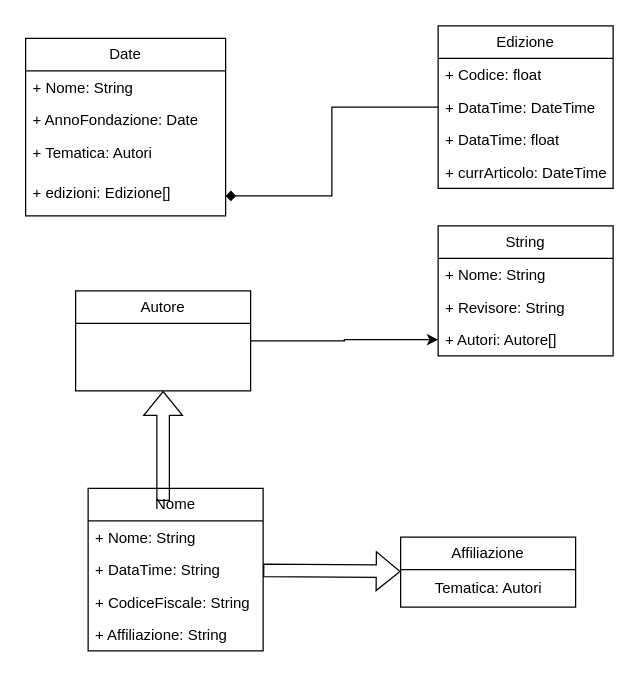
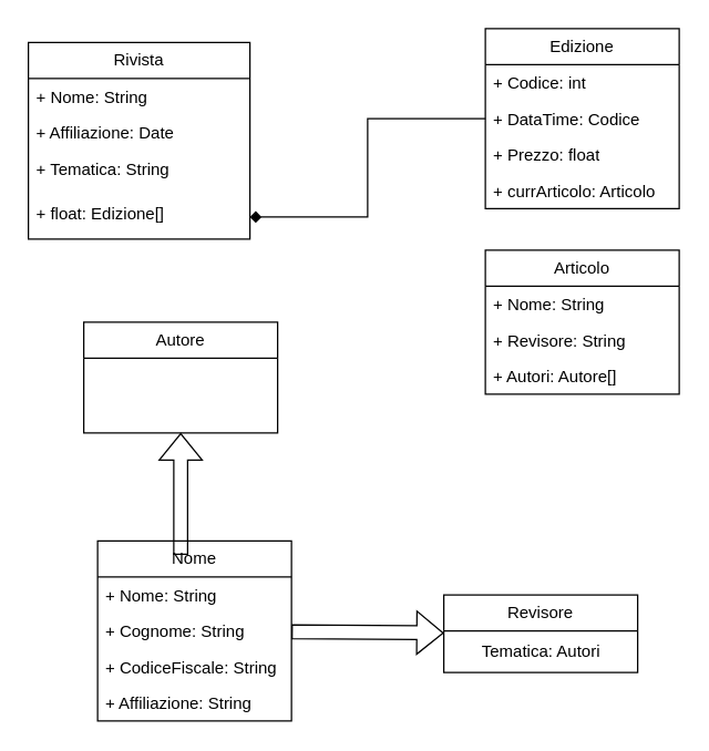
  <mxCell id="0" />
  <mxCell id="1" parent="0" />
  <mxCell id="2" style="edgeStyle=orthogonalEdgeStyle;rounded=0;orthogonalLoop=1;jettySize=auto;html=1;endArrow=diamond;" edge="1" parent="1" source="3" target="20"><mxGeometry relative="1" as="geometry" /></mxCell>
  <mxCell id="3" value="Edizione" style="swimlane;fontStyle=0;childLayout=stackLayout;horizontal=1;startSize=26;fillColor=none;horizontalStack=0;resizeParent=1;resizeParentMax=0;resizeLast=0;collapsible=1;marginBottom=0;whiteSpace=wrap;html=1;" vertex="1" parent="1"><mxGeometry x="350" y="20" width="140" height="130" as="geometry" /></mxCell>
- <mxCell id="4" value="+ Codice: float" style="text;strokeColor=none;fillColor=none;align=left;verticalAlign=top;spacingLeft=4;spacingRight=4;overflow=hidden;rotatable=0;points=[[0,0.5],[1,0.5]];portConstraint=eastwest;whiteSpace=wrap;html=1;" vertex="1" parent="3"><mxGeometry y="26" width="140" height="26" as="geometry" /></mxCell>
- <mxCell id="5" value="+ DataTime: DateTime" style="text;strokeColor=none;fillColor=none;align=left;verticalAlign=top;spacingLeft=4;spacingRight=4;overflow=hidden;rotatable=0;points=[[0,0.5],[1,0.5]];portConstraint=eastwest;whiteSpace=wrap;html=1;" vertex="1" parent="3"><mxGeometry y="52" width="140" height="26" as="geometry" /></mxCell>
- <mxCell id="6" value="+ DataTime: float" style="text;strokeColor=none;fillColor=none;align=left;verticalAlign=top;spacingLeft=4;spacingRight=4;overflow=hidden;rotatable=0;points=[[0,0.5],[1,0.5]];portConstraint=eastwest;whiteSpace=wrap;html=1;" vertex="1" parent="3"><mxGeometry y="78" width="140" height="26" as="geometry" /></mxCell>
- <mxCell id="7" value="+ currArticolo: DateTime" style="text;strokeColor=none;fillColor=none;align=left;verticalAlign=top;spacingLeft=4;spacingRight=4;overflow=hidden;rotatable=0;points=[[0,0.5],[1,0.5]];portConstraint=eastwest;whiteSpace=wrap;html=1;" vertex="1" parent="3"><mxGeometry y="104" width="140" height="26" as="geometry" /></mxCell>
- <mxCell id="8" value="String" style="swimlane;fontStyle=0;childLayout=stackLayout;horizontal=1;startSize=26;fillColor=none;horizontalStack=0;resizeParent=1;resizeParentMax=0;resizeLast=0;collapsible=1;marginBottom=0;whiteSpace=wrap;html=1;" vertex="1" parent="1"><mxGeometry x="350" y="180" width="140" height="104" as="geometry" /></mxCell>
+ <mxCell id="4" value="+ Codice: int" style="text;strokeColor=none;fillColor=none;align=left;verticalAlign=top;spacingLeft=4;spacingRight=4;overflow=hidden;rotatable=0;points=[[0,0.5],[1,0.5]];portConstraint=eastwest;whiteSpace=wrap;html=1;" vertex="1" parent="3"><mxGeometry y="26" width="140" height="26" as="geometry" /></mxCell>
+ <mxCell id="5" value="+ DataTime: Codice" style="text;strokeColor=none;fillColor=none;align=left;verticalAlign=top;spacingLeft=4;spacingRight=4;overflow=hidden;rotatable=0;points=[[0,0.5],[1,0.5]];portConstraint=eastwest;whiteSpace=wrap;html=1;" vertex="1" parent="3"><mxGeometry y="52" width="140" height="26" as="geometry" /></mxCell>
+ <mxCell id="6" value="+ Prezzo: float" style="text;strokeColor=none;fillColor=none;align=left;verticalAlign=top;spacingLeft=4;spacingRight=4;overflow=hidden;rotatable=0;points=[[0,0.5],[1,0.5]];portConstraint=eastwest;whiteSpace=wrap;html=1;" vertex="1" parent="3"><mxGeometry y="78" width="140" height="26" as="geometry" /></mxCell>
+ <mxCell id="7" value="+ currArticolo: Articolo" style="text;strokeColor=none;fillColor=none;align=left;verticalAlign=top;spacingLeft=4;spacingRight=4;overflow=hidden;rotatable=0;points=[[0,0.5],[1,0.5]];portConstraint=eastwest;whiteSpace=wrap;html=1;" vertex="1" parent="3"><mxGeometry y="104" width="140" height="26" as="geometry" /></mxCell>
+ <mxCell id="8" value="Articolo" style="swimlane;fontStyle=0;childLayout=stackLayout;horizontal=1;startSize=26;fillColor=none;horizontalStack=0;resizeParent=1;resizeParentMax=0;resizeLast=0;collapsible=1;marginBottom=0;whiteSpace=wrap;html=1;" vertex="1" parent="1"><mxGeometry x="350" y="180" width="140" height="104" as="geometry" /></mxCell>
  <mxCell id="9" value="+ Nome: String" style="text;strokeColor=none;fillColor=none;align=left;verticalAlign=top;spacingLeft=4;spacingRight=4;overflow=hidden;rotatable=0;points=[[0,0.5],[1,0.5]];portConstraint=eastwest;whiteSpace=wrap;html=1;" vertex="1" parent="8"><mxGeometry y="26" width="140" height="26" as="geometry" /></mxCell>
  <mxCell id="10" value="+ Revisore: String" style="text;strokeColor=none;fillColor=none;align=left;verticalAlign=top;spacingLeft=4;spacingRight=4;overflow=hidden;rotatable=0;points=[[0,0.5],[1,0.5]];portConstraint=eastwest;whiteSpace=wrap;html=1;" vertex="1" parent="8"><mxGeometry y="52" width="140" height="26" as="geometry" /></mxCell>
  <mxCell id="11" value="+ Autori: Autore[]" style="text;strokeColor=none;fillColor=none;align=left;verticalAlign=top;spacingLeft=4;spacingRight=4;overflow=hidden;rotatable=0;points=[[0,0.5],[1,0.5]];portConstraint=eastwest;whiteSpace=wrap;html=1;" vertex="1" parent="8"><mxGeometry y="78" width="140" height="26" as="geometry" /></mxCell>
- <mxCell id="12" style="edgeStyle=orthogonalEdgeStyle;rounded=0;orthogonalLoop=1;jettySize=auto;html=1;entryX=0;entryY=0.5;entryDx=0;entryDy=0;" edge="1" parent="1" source="13" target="11"><mxGeometry relative="1" as="geometry" /></mxCell>
  <mxCell id="13" value="Autore" style="swimlane;fontStyle=0;childLayout=stackLayout;horizontal=1;startSize=26;fillColor=none;horizontalStack=0;resizeParent=1;resizeParentMax=0;resizeLast=0;collapsible=1;marginBottom=0;whiteSpace=wrap;html=1;" vertex="1" parent="1"><mxGeometry x="60" y="232" width="140" height="80" as="geometry" /></mxCell>
- <mxCell id="14" value="Affiliazione" style="swimlane;fontStyle=0;childLayout=stackLayout;horizontal=1;startSize=26;fillColor=none;horizontalStack=0;resizeParent=1;resizeParentMax=0;resizeLast=0;collapsible=1;marginBottom=0;whiteSpace=wrap;html=1;" vertex="1" parent="1"><mxGeometry x="320" y="429" width="140" height="56" as="geometry" /></mxCell>
+ <mxCell id="14" value="Revisore" style="swimlane;fontStyle=0;childLayout=stackLayout;horizontal=1;startSize=26;fillColor=none;horizontalStack=0;resizeParent=1;resizeParentMax=0;resizeLast=0;collapsible=1;marginBottom=0;whiteSpace=wrap;html=1;" vertex="1" parent="1"><mxGeometry x="320" y="429" width="140" height="56" as="geometry" /></mxCell>
  <mxCell id="15" value="Tematica: Autori" style="text;html=1;align=center;verticalAlign=middle;resizable=0;points=[];autosize=1;strokeColor=none;fillColor=none;" vertex="1" parent="14"><mxGeometry y="26" width="140" height="30" as="geometry" /></mxCell>
- <mxCell id="16" value="Date" style="swimlane;fontStyle=0;childLayout=stackLayout;horizontal=1;startSize=26;fillColor=none;horizontalStack=0;resizeParent=1;resizeParentMax=0;resizeLast=0;collapsible=1;marginBottom=0;whiteSpace=wrap;html=1;" vertex="1" parent="1"><mxGeometry x="20" y="30" width="160" height="142" as="geometry" /></mxCell>
+ <mxCell id="16" value="Rivista" style="swimlane;fontStyle=0;childLayout=stackLayout;horizontal=1;startSize=26;fillColor=none;horizontalStack=0;resizeParent=1;resizeParentMax=0;resizeLast=0;collapsible=1;marginBottom=0;whiteSpace=wrap;html=1;" vertex="1" parent="1"><mxGeometry x="20" y="30" width="160" height="142" as="geometry" /></mxCell>
  <mxCell id="17" value="+ Nome: String" style="text;strokeColor=none;fillColor=none;align=left;verticalAlign=top;spacingLeft=4;spacingRight=4;overflow=hidden;rotatable=0;points=[[0,0.5],[1,0.5]];portConstraint=eastwest;whiteSpace=wrap;html=1;" vertex="1" parent="16"><mxGeometry y="26" width="160" height="26" as="geometry" /></mxCell>
- <mxCell id="18" value="+ AnnoFondazione: Date" style="text;strokeColor=none;fillColor=none;align=left;verticalAlign=top;spacingLeft=4;spacingRight=4;overflow=hidden;rotatable=0;points=[[0,0.5],[1,0.5]];portConstraint=eastwest;whiteSpace=wrap;html=1;" vertex="1" parent="16"><mxGeometry y="52" width="160" height="26" as="geometry" /></mxCell>
- <mxCell id="19" value="+ Tematica: Autori&lt;div&gt;&lt;br&gt;&lt;/div&gt;" style="text;strokeColor=none;fillColor=none;align=left;verticalAlign=top;spacingLeft=4;spacingRight=4;overflow=hidden;rotatable=0;points=[[0,0.5],[1,0.5]];portConstraint=eastwest;whiteSpace=wrap;html=1;" vertex="1" parent="16"><mxGeometry y="78" width="160" height="32" as="geometry" /></mxCell>
- <mxCell id="20" value="+ edizioni: Edizione[]&amp;nbsp;&lt;div&gt;&lt;br&gt;&lt;/div&gt;" style="text;strokeColor=none;fillColor=none;align=left;verticalAlign=top;spacingLeft=4;spacingRight=4;overflow=hidden;rotatable=0;points=[[0,0.5],[1,0.5]];portConstraint=eastwest;whiteSpace=wrap;html=1;" vertex="1" parent="16"><mxGeometry y="110" width="160" height="32" as="geometry" /></mxCell>
+ <mxCell id="18" value="+ Affiliazione: Date" style="text;strokeColor=none;fillColor=none;align=left;verticalAlign=top;spacingLeft=4;spacingRight=4;overflow=hidden;rotatable=0;points=[[0,0.5],[1,0.5]];portConstraint=eastwest;whiteSpace=wrap;html=1;" vertex="1" parent="16"><mxGeometry y="52" width="160" height="26" as="geometry" /></mxCell>
+ <mxCell id="19" value="+ Tematica: String&lt;div&gt;&lt;br&gt;&lt;/div&gt;" style="text;strokeColor=none;fillColor=none;align=left;verticalAlign=top;spacingLeft=4;spacingRight=4;overflow=hidden;rotatable=0;points=[[0,0.5],[1,0.5]];portConstraint=eastwest;whiteSpace=wrap;html=1;" vertex="1" parent="16"><mxGeometry y="78" width="160" height="32" as="geometry" /></mxCell>
+ <mxCell id="20" value="+ float: Edizione[]&amp;nbsp;&lt;div&gt;&lt;br&gt;&lt;/div&gt;" style="text;strokeColor=none;fillColor=none;align=left;verticalAlign=top;spacingLeft=4;spacingRight=4;overflow=hidden;rotatable=0;points=[[0,0.5],[1,0.5]];portConstraint=eastwest;whiteSpace=wrap;html=1;" vertex="1" parent="16"><mxGeometry y="110" width="160" height="32" as="geometry" /></mxCell>
  <mxCell id="21" value="Nome" style="swimlane;fontStyle=0;childLayout=stackLayout;horizontal=1;startSize=26;fillColor=none;horizontalStack=0;resizeParent=1;resizeParentMax=0;resizeLast=0;collapsible=1;marginBottom=0;whiteSpace=wrap;html=1;" vertex="1" parent="1"><mxGeometry x="70" y="390" width="140" height="130" as="geometry" /></mxCell>
  <mxCell id="22" value="+ Nome: String" style="text;strokeColor=none;fillColor=none;align=left;verticalAlign=top;spacingLeft=4;spacingRight=4;overflow=hidden;rotatable=0;points=[[0,0.5],[1,0.5]];portConstraint=eastwest;whiteSpace=wrap;html=1;" vertex="1" parent="21"><mxGeometry y="26" width="140" height="26" as="geometry" /></mxCell>
- <mxCell id="23" value="+ DataTime: String" style="text;strokeColor=none;fillColor=none;align=left;verticalAlign=top;spacingLeft=4;spacingRight=4;overflow=hidden;rotatable=0;points=[[0,0.5],[1,0.5]];portConstraint=eastwest;whiteSpace=wrap;html=1;" vertex="1" parent="21"><mxGeometry y="52" width="140" height="26" as="geometry" /></mxCell>
+ <mxCell id="23" value="+ Cognome: String" style="text;strokeColor=none;fillColor=none;align=left;verticalAlign=top;spacingLeft=4;spacingRight=4;overflow=hidden;rotatable=0;points=[[0,0.5],[1,0.5]];portConstraint=eastwest;whiteSpace=wrap;html=1;" vertex="1" parent="21"><mxGeometry y="52" width="140" height="26" as="geometry" /></mxCell>
  <mxCell id="24" value="+ CodiceFiscale: String" style="text;strokeColor=none;fillColor=none;align=left;verticalAlign=top;spacingLeft=4;spacingRight=4;overflow=hidden;rotatable=0;points=[[0,0.5],[1,0.5]];portConstraint=eastwest;whiteSpace=wrap;html=1;" vertex="1" parent="21"><mxGeometry y="78" width="140" height="26" as="geometry" /></mxCell>
  <mxCell id="25" value="+ Affiliazione: String" style="text;strokeColor=none;fillColor=none;align=left;verticalAlign=top;spacingLeft=4;spacingRight=4;overflow=hidden;rotatable=0;points=[[0,0.5],[1,0.5]];portConstraint=eastwest;whiteSpace=wrap;html=1;" vertex="1" parent="21"><mxGeometry y="104" width="140" height="26" as="geometry" /></mxCell>
  <mxCell id="26" value="" style="shape=flexArrow;endArrow=classic;html=1;rounded=0;" edge="1" parent="1" target="13"><mxGeometry width="50" height="50" relative="1" as="geometry"><mxPoint x="130" y="400" as="sourcePoint" /><mxPoint x="80" y="330" as="targetPoint" /></mxGeometry></mxCell>
  <mxCell id="27" value="" style="shape=flexArrow;endArrow=classic;html=1;rounded=0;" edge="1" parent="1" source="21" target="14"><mxGeometry width="50" height="50" relative="1" as="geometry"><mxPoint x="180" y="400" as="sourcePoint" /><mxPoint x="155" y="284" as="targetPoint" /></mxGeometry></mxCell>
